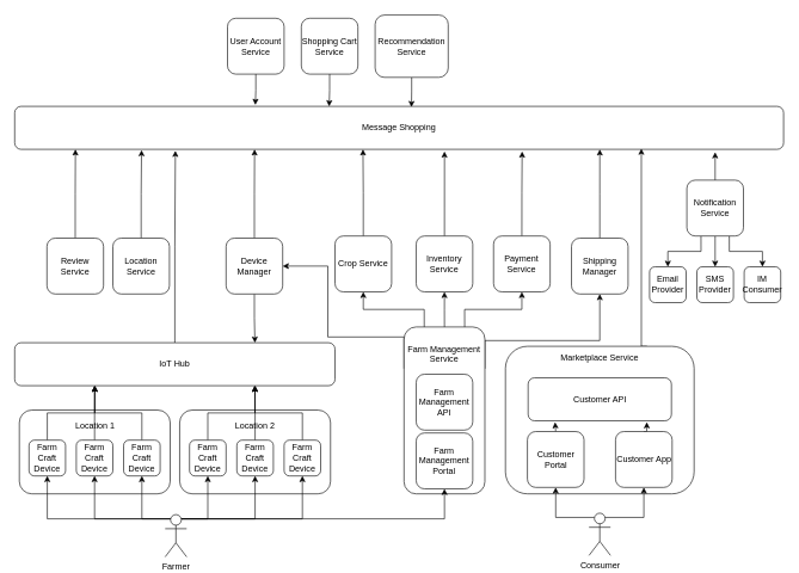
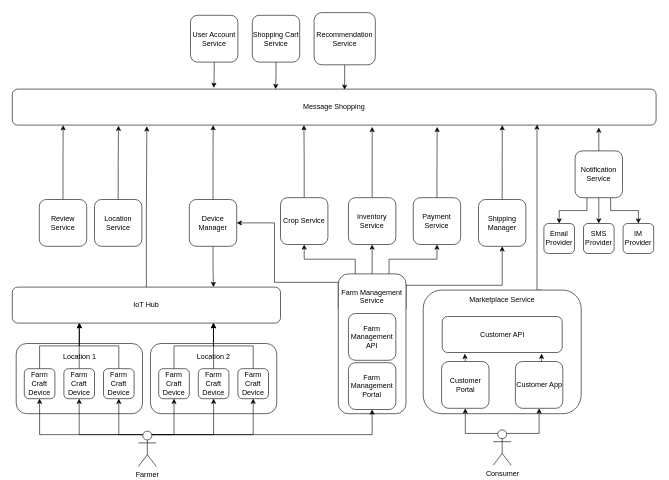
  <mxCell id="0" />
  <mxCell id="1" parent="0" />
  <mxCell id="2" style="edgeStyle=orthogonalEdgeStyle;rounded=0;orthogonalLoop=1;jettySize=auto;html=1;exitX=0.75;exitY=0;exitDx=0;exitDy=0;entryX=0.815;entryY=0.983;entryDx=0;entryDy=0;entryPerimeter=0;" parent="1" source="3" target="37" edge="1"><mxGeometry relative="1" as="geometry"><Array as="points"><mxPoint x="894" y="483" /></Array></mxGeometry></mxCell>
  <mxCell id="3" value="Marketplace Service&lt;br&gt;&lt;br&gt;&lt;br&gt;&lt;br&gt;&lt;br&gt;&lt;br&gt;&lt;br&gt;&lt;br&gt;&lt;br&gt;&lt;br&gt;&lt;br&gt;&lt;br&gt;&lt;br&gt;" style="rounded=1;whiteSpace=wrap;html=1;" parent="1" vertex="1"><mxGeometry x="704.84" y="483" width="263.31" height="206" as="geometry" /></mxCell>
  <mxCell id="4" style="edgeStyle=orthogonalEdgeStyle;rounded=0;orthogonalLoop=1;jettySize=auto;html=1;exitX=0.5;exitY=0;exitDx=0;exitDy=0;entryX=0.5;entryY=1;entryDx=0;entryDy=0;" parent="1" source="9" target="49" edge="1"><mxGeometry relative="1" as="geometry" /></mxCell>
  <mxCell id="5" style="edgeStyle=orthogonalEdgeStyle;rounded=0;orthogonalLoop=1;jettySize=auto;html=1;exitX=0.75;exitY=0;exitDx=0;exitDy=0;entryX=0.5;entryY=1;entryDx=0;entryDy=0;" parent="1" source="9" target="51" edge="1"><mxGeometry relative="1" as="geometry" /></mxCell>
  <mxCell id="6" style="edgeStyle=orthogonalEdgeStyle;rounded=0;orthogonalLoop=1;jettySize=auto;html=1;exitX=0.25;exitY=0;exitDx=0;exitDy=0;entryX=0.5;entryY=1;entryDx=0;entryDy=0;" parent="1" source="9" target="47" edge="1"><mxGeometry relative="1" as="geometry" /></mxCell>
  <mxCell id="7" style="edgeStyle=orthogonalEdgeStyle;rounded=0;orthogonalLoop=1;jettySize=auto;html=1;exitX=0;exitY=0.25;exitDx=0;exitDy=0;entryX=1;entryY=0.5;entryDx=0;entryDy=0;" parent="1" source="9" target="36" edge="1"><mxGeometry relative="1" as="geometry"><Array as="points"><mxPoint x="563" y="470" /><mxPoint x="457" y="470" /><mxPoint x="457" y="371" /></Array></mxGeometry></mxCell>
  <mxCell id="8" style="edgeStyle=orthogonalEdgeStyle;rounded=0;orthogonalLoop=1;jettySize=auto;html=1;exitX=1;exitY=0.25;exitDx=0;exitDy=0;entryX=0.5;entryY=1;entryDx=0;entryDy=0;" parent="1" source="9" target="62" edge="1"><mxGeometry relative="1" as="geometry"><Array as="points"><mxPoint x="676" y="475" /><mxPoint x="837" y="475" /></Array></mxGeometry></mxCell>
  <mxCell id="9" value="Farm Management Service&lt;br&gt;&lt;br&gt;&lt;br&gt;&lt;br&gt;&lt;br&gt;&lt;br&gt;&lt;br&gt;&lt;br&gt;&lt;br&gt;&lt;br&gt;&lt;br&gt;&lt;br&gt;" style="rounded=1;whiteSpace=wrap;html=1;" parent="1" vertex="1"><mxGeometry x="563.34" y="456" width="112.81" height="233" as="geometry" /></mxCell>
  <mxCell id="10" value="Location 2&lt;br&gt;&lt;br&gt;&lt;br&gt;&lt;br&gt;&lt;br&gt;&lt;br&gt;" style="rounded=1;whiteSpace=wrap;html=1;" parent="1" vertex="1"><mxGeometry x="250.25" y="572" width="210.5" height="117" as="geometry" /></mxCell>
  <mxCell id="11" value="Location 1&lt;br&gt;&lt;br&gt;&lt;br&gt;&lt;br&gt;&lt;br&gt;&lt;br&gt;" style="rounded=1;whiteSpace=wrap;html=1;" parent="1" vertex="1"><mxGeometry x="26.5" y="572" width="210.5" height="117" as="geometry" /></mxCell>
  <mxCell id="12" style="edgeStyle=orthogonalEdgeStyle;rounded=0;orthogonalLoop=1;jettySize=auto;html=1;exitX=0.5;exitY=0;exitDx=0;exitDy=0;entryX=0.25;entryY=1;entryDx=0;entryDy=0;" parent="1" source="13" target="33" edge="1"><mxGeometry relative="1" as="geometry" /></mxCell>
  <mxCell id="13" value="Farm&lt;br&gt;Craft Device" style="rounded=1;whiteSpace=wrap;html=1;" parent="1" vertex="1"><mxGeometry x="40" y="614" width="51" height="50" as="geometry" /></mxCell>
  <mxCell id="14" style="edgeStyle=orthogonalEdgeStyle;rounded=0;orthogonalLoop=1;jettySize=auto;html=1;exitX=0.75;exitY=0.1;exitDx=0;exitDy=0;exitPerimeter=0;entryX=0.5;entryY=1;entryDx=0;entryDy=0;" parent="1" source="21" target="27" edge="1"><mxGeometry relative="1" as="geometry" /></mxCell>
  <mxCell id="15" style="edgeStyle=orthogonalEdgeStyle;rounded=0;orthogonalLoop=1;jettySize=auto;html=1;exitX=0.75;exitY=0.1;exitDx=0;exitDy=0;exitPerimeter=0;entryX=0.5;entryY=1;entryDx=0;entryDy=0;" parent="1" source="21" target="29" edge="1"><mxGeometry relative="1" as="geometry" /></mxCell>
  <mxCell id="16" style="edgeStyle=orthogonalEdgeStyle;rounded=0;orthogonalLoop=1;jettySize=auto;html=1;exitX=0.75;exitY=0.1;exitDx=0;exitDy=0;exitPerimeter=0;entryX=0.5;entryY=1;entryDx=0;entryDy=0;" parent="1" source="21" target="31" edge="1"><mxGeometry relative="1" as="geometry" /></mxCell>
  <mxCell id="17" style="edgeStyle=orthogonalEdgeStyle;rounded=0;orthogonalLoop=1;jettySize=auto;html=1;exitX=0.25;exitY=0.1;exitDx=0;exitDy=0;exitPerimeter=0;entryX=0.5;entryY=1;entryDx=0;entryDy=0;" parent="1" source="21" target="25" edge="1"><mxGeometry relative="1" as="geometry" /></mxCell>
  <mxCell id="18" style="edgeStyle=orthogonalEdgeStyle;rounded=0;orthogonalLoop=1;jettySize=auto;html=1;exitX=0.25;exitY=0.1;exitDx=0;exitDy=0;exitPerimeter=0;entryX=0.5;entryY=1;entryDx=0;entryDy=0;" parent="1" source="21" target="23" edge="1"><mxGeometry relative="1" as="geometry" /></mxCell>
  <mxCell id="19" style="edgeStyle=orthogonalEdgeStyle;rounded=0;orthogonalLoop=1;jettySize=auto;html=1;exitX=0.25;exitY=0.1;exitDx=0;exitDy=0;exitPerimeter=0;entryX=0.5;entryY=1;entryDx=0;entryDy=0;" parent="1" source="21" target="13" edge="1"><mxGeometry relative="1" as="geometry" /></mxCell>
  <mxCell id="20" style="edgeStyle=orthogonalEdgeStyle;rounded=0;orthogonalLoop=1;jettySize=auto;html=1;exitX=0.75;exitY=0.1;exitDx=0;exitDy=0;exitPerimeter=0;entryX=0.5;entryY=1;entryDx=0;entryDy=0;" parent="1" source="21" target="53" edge="1"><mxGeometry relative="1" as="geometry" /></mxCell>
  <mxCell id="21" value="Farmer" style="shape=umlActor;verticalLabelPosition=bottom;verticalAlign=top;html=1;outlineConnect=0;" parent="1" vertex="1"><mxGeometry x="230" y="718" width="30" height="59" as="geometry" /></mxCell>
  <mxCell id="22" style="edgeStyle=orthogonalEdgeStyle;rounded=0;orthogonalLoop=1;jettySize=auto;html=1;exitX=0.5;exitY=0;exitDx=0;exitDy=0;entryX=0.25;entryY=1;entryDx=0;entryDy=0;" parent="1" source="23" target="33" edge="1"><mxGeometry relative="1" as="geometry" /></mxCell>
  <mxCell id="23" value="Farm&lt;br&gt;Craft&lt;br&gt;Device" style="rounded=1;whiteSpace=wrap;html=1;" parent="1" vertex="1"><mxGeometry x="106" y="614" width="51" height="50" as="geometry" /></mxCell>
  <mxCell id="24" style="edgeStyle=orthogonalEdgeStyle;rounded=0;orthogonalLoop=1;jettySize=auto;html=1;exitX=0.5;exitY=0;exitDx=0;exitDy=0;entryX=0.25;entryY=1;entryDx=0;entryDy=0;" parent="1" source="25" target="33" edge="1"><mxGeometry relative="1" as="geometry" /></mxCell>
  <mxCell id="25" value="Farm&lt;br&gt;Craft&lt;br&gt;Device" style="rounded=1;whiteSpace=wrap;html=1;" parent="1" vertex="1"><mxGeometry x="172" y="614" width="51" height="50" as="geometry" /></mxCell>
  <mxCell id="26" style="edgeStyle=orthogonalEdgeStyle;rounded=0;orthogonalLoop=1;jettySize=auto;html=1;exitX=0.5;exitY=0;exitDx=0;exitDy=0;entryX=0.75;entryY=1;entryDx=0;entryDy=0;" parent="1" source="27" target="33" edge="1"><mxGeometry relative="1" as="geometry" /></mxCell>
  <mxCell id="27" value="Farm&lt;br&gt;Craft&lt;br&gt;Device" style="rounded=1;whiteSpace=wrap;html=1;" parent="1" vertex="1"><mxGeometry x="264" y="614" width="51" height="50" as="geometry" /></mxCell>
  <mxCell id="28" style="edgeStyle=orthogonalEdgeStyle;rounded=0;orthogonalLoop=1;jettySize=auto;html=1;exitX=0.5;exitY=0;exitDx=0;exitDy=0;entryX=0.75;entryY=1;entryDx=0;entryDy=0;" parent="1" source="29" target="33" edge="1"><mxGeometry relative="1" as="geometry" /></mxCell>
  <mxCell id="29" value="Farm&lt;br&gt;Craft&lt;br&gt;Device" style="rounded=1;whiteSpace=wrap;html=1;" parent="1" vertex="1"><mxGeometry x="330" y="614" width="51" height="50" as="geometry" /></mxCell>
  <mxCell id="30" style="edgeStyle=orthogonalEdgeStyle;rounded=0;orthogonalLoop=1;jettySize=auto;html=1;exitX=0.5;exitY=0;exitDx=0;exitDy=0;entryX=0.75;entryY=1;entryDx=0;entryDy=0;" parent="1" source="31" target="33" edge="1"><mxGeometry relative="1" as="geometry" /></mxCell>
  <mxCell id="31" value="Farm&lt;br&gt;Craft&lt;br&gt;Device" style="rounded=1;whiteSpace=wrap;html=1;" parent="1" vertex="1"><mxGeometry x="396" y="614" width="51" height="50" as="geometry" /></mxCell>
  <mxCell id="32" style="edgeStyle=orthogonalEdgeStyle;rounded=0;orthogonalLoop=1;jettySize=auto;html=1;exitX=0.5;exitY=0;exitDx=0;exitDy=0;entryX=0.209;entryY=1.033;entryDx=0;entryDy=0;entryPerimeter=0;" parent="1" source="33" target="37" edge="1"><mxGeometry relative="1" as="geometry" /></mxCell>
  <mxCell id="33" value="IoT Hub" style="rounded=1;whiteSpace=wrap;html=1;" parent="1" vertex="1"><mxGeometry x="20" y="478" width="447" height="60" as="geometry" /></mxCell>
  <mxCell id="34" style="edgeStyle=orthogonalEdgeStyle;rounded=0;orthogonalLoop=1;jettySize=auto;html=1;exitX=0.5;exitY=1;exitDx=0;exitDy=0;entryX=0.75;entryY=0;entryDx=0;entryDy=0;" parent="1" source="36" target="33" edge="1"><mxGeometry relative="1" as="geometry" /></mxCell>
  <mxCell id="35" style="edgeStyle=orthogonalEdgeStyle;rounded=0;orthogonalLoop=1;jettySize=auto;html=1;exitX=0.5;exitY=0;exitDx=0;exitDy=0;entryX=0.312;entryY=1;entryDx=0;entryDy=0;entryPerimeter=0;" parent="1" source="36" target="37" edge="1"><mxGeometry relative="1" as="geometry" /></mxCell>
  <mxCell id="36" value="Device Manager" style="rounded=1;whiteSpace=wrap;html=1;" parent="1" vertex="1"><mxGeometry x="315" y="332" width="79" height="78" as="geometry" /></mxCell>
  <mxCell id="37" value="Message Shopping" style="rounded=1;whiteSpace=wrap;html=1;" parent="1" vertex="1"><mxGeometry x="20" y="148" width="1073" height="60" as="geometry" /></mxCell>
  <mxCell id="38" style="edgeStyle=orthogonalEdgeStyle;rounded=0;orthogonalLoop=1;jettySize=auto;html=1;exitX=0.5;exitY=0;exitDx=0;exitDy=0;entryX=0.911;entryY=1.067;entryDx=0;entryDy=0;entryPerimeter=0;" parent="1" source="42" target="37" edge="1"><mxGeometry relative="1" as="geometry" /></mxCell>
  <mxCell id="39" style="edgeStyle=orthogonalEdgeStyle;rounded=0;orthogonalLoop=1;jettySize=auto;html=1;exitX=0.25;exitY=1;exitDx=0;exitDy=0;entryX=0.5;entryY=0;entryDx=0;entryDy=0;" parent="1" source="42" target="43" edge="1"><mxGeometry relative="1" as="geometry" /></mxCell>
  <mxCell id="40" style="edgeStyle=orthogonalEdgeStyle;rounded=0;orthogonalLoop=1;jettySize=auto;html=1;exitX=0.5;exitY=1;exitDx=0;exitDy=0;entryX=0.5;entryY=0;entryDx=0;entryDy=0;" parent="1" source="42" target="44" edge="1"><mxGeometry relative="1" as="geometry" /></mxCell>
  <mxCell id="41" style="edgeStyle=orthogonalEdgeStyle;rounded=0;orthogonalLoop=1;jettySize=auto;html=1;exitX=0.75;exitY=1;exitDx=0;exitDy=0;" parent="1" source="42" target="45" edge="1"><mxGeometry relative="1" as="geometry" /></mxCell>
  <mxCell id="42" value="Notification Service" style="rounded=1;whiteSpace=wrap;html=1;" parent="1" vertex="1"><mxGeometry x="958" y="251" width="79" height="78" as="geometry" /></mxCell>
  <mxCell id="43" value="Email Provider" style="rounded=1;whiteSpace=wrap;html=1;" parent="1" vertex="1"><mxGeometry x="906" y="372" width="51" height="50" as="geometry" /></mxCell>
  <mxCell id="44" value="SMS Provider" style="rounded=1;whiteSpace=wrap;html=1;" parent="1" vertex="1"><mxGeometry x="972" y="372" width="51" height="50" as="geometry" /></mxCell>
- <mxCell id="45" value="IM Consumer" style="rounded=1;whiteSpace=wrap;html=1;" parent="1" vertex="1"><mxGeometry x="1038" y="372" width="51" height="50" as="geometry" /></mxCell>
+ <mxCell id="45" value="IM Provider" style="rounded=1;whiteSpace=wrap;html=1;" parent="1" vertex="1"><mxGeometry x="1038" y="372" width="51" height="50" as="geometry" /></mxCell>
  <mxCell id="46" style="edgeStyle=orthogonalEdgeStyle;rounded=0;orthogonalLoop=1;jettySize=auto;html=1;exitX=0.5;exitY=0;exitDx=0;exitDy=0;entryX=0.453;entryY=1;entryDx=0;entryDy=0;entryPerimeter=0;" parent="1" source="47" target="37" edge="1"><mxGeometry relative="1" as="geometry" /></mxCell>
  <mxCell id="47" value="Crop Service" style="rounded=1;whiteSpace=wrap;html=1;" parent="1" vertex="1"><mxGeometry x="467" y="329" width="79" height="78" as="geometry" /></mxCell>
  <mxCell id="48" style="edgeStyle=orthogonalEdgeStyle;rounded=0;orthogonalLoop=1;jettySize=auto;html=1;exitX=0.5;exitY=0;exitDx=0;exitDy=0;entryX=0.559;entryY=1.05;entryDx=0;entryDy=0;entryPerimeter=0;" parent="1" source="49" target="37" edge="1"><mxGeometry relative="1" as="geometry" /></mxCell>
  <mxCell id="49" value="Inventory Service" style="rounded=1;whiteSpace=wrap;html=1;" parent="1" vertex="1"><mxGeometry x="580.25" y="329" width="79" height="78" as="geometry" /></mxCell>
  <mxCell id="50" style="edgeStyle=orthogonalEdgeStyle;rounded=0;orthogonalLoop=1;jettySize=auto;html=1;exitX=0.5;exitY=0;exitDx=0;exitDy=0;entryX=0.66;entryY=1.05;entryDx=0;entryDy=0;entryPerimeter=0;" parent="1" source="51" target="37" edge="1"><mxGeometry relative="1" as="geometry" /></mxCell>
  <mxCell id="51" value="Payment Service" style="rounded=1;whiteSpace=wrap;html=1;" parent="1" vertex="1"><mxGeometry x="688.25" y="329" width="79" height="78" as="geometry" /></mxCell>
  <mxCell id="52" value="Farm Management API" style="rounded=1;whiteSpace=wrap;html=1;" parent="1" vertex="1"><mxGeometry x="580.26" y="522" width="79" height="78" as="geometry" /></mxCell>
  <mxCell id="53" value="Farm Management Portal" style="rounded=1;whiteSpace=wrap;html=1;" parent="1" vertex="1"><mxGeometry x="580.25" y="604" width="79" height="78" as="geometry" /></mxCell>
  <mxCell id="54" style="edgeStyle=orthogonalEdgeStyle;rounded=0;orthogonalLoop=1;jettySize=auto;html=1;exitX=0.25;exitY=0.1;exitDx=0;exitDy=0;exitPerimeter=0;entryX=0.5;entryY=1;entryDx=0;entryDy=0;" parent="1" source="56" target="58" edge="1"><mxGeometry relative="1" as="geometry" /></mxCell>
  <mxCell id="55" style="edgeStyle=orthogonalEdgeStyle;rounded=0;orthogonalLoop=1;jettySize=auto;html=1;exitX=0.75;exitY=0.1;exitDx=0;exitDy=0;exitPerimeter=0;entryX=0.5;entryY=1;entryDx=0;entryDy=0;" parent="1" source="56" target="60" edge="1"><mxGeometry relative="1" as="geometry" /></mxCell>
  <mxCell id="56" value="Consumer" style="shape=umlActor;verticalLabelPosition=bottom;verticalAlign=top;html=1;outlineConnect=0;" parent="1" vertex="1"><mxGeometry x="821.5" y="716" width="30" height="59" as="geometry" /></mxCell>
  <mxCell id="57" style="edgeStyle=orthogonalEdgeStyle;rounded=0;orthogonalLoop=1;jettySize=auto;html=1;exitX=0.5;exitY=0;exitDx=0;exitDy=0;entryX=0.188;entryY=1.033;entryDx=0;entryDy=0;entryPerimeter=0;" parent="1" source="58" target="71" edge="1"><mxGeometry relative="1" as="geometry" /></mxCell>
  <mxCell id="58" value="Customer Portal" style="rounded=1;whiteSpace=wrap;html=1;" parent="1" vertex="1"><mxGeometry x="735.5" y="602" width="79" height="78" as="geometry" /></mxCell>
  <mxCell id="59" style="edgeStyle=orthogonalEdgeStyle;rounded=0;orthogonalLoop=1;jettySize=auto;html=1;exitX=0.5;exitY=0;exitDx=0;exitDy=0;entryX=0.828;entryY=1.033;entryDx=0;entryDy=0;entryPerimeter=0;" parent="1" source="60" target="71" edge="1"><mxGeometry relative="1" as="geometry" /></mxCell>
  <mxCell id="60" value="Customer App" style="rounded=1;whiteSpace=wrap;html=1;" parent="1" vertex="1"><mxGeometry x="858.5" y="602" width="79" height="78" as="geometry" /></mxCell>
  <mxCell id="61" style="edgeStyle=orthogonalEdgeStyle;rounded=0;orthogonalLoop=1;jettySize=auto;html=1;exitX=0.5;exitY=0;exitDx=0;exitDy=0;entryX=0.761;entryY=1;entryDx=0;entryDy=0;entryPerimeter=0;" parent="1" source="62" target="37" edge="1"><mxGeometry relative="1" as="geometry" /></mxCell>
  <mxCell id="62" value="Shipping Manager" style="rounded=1;whiteSpace=wrap;html=1;" parent="1" vertex="1"><mxGeometry x="797" y="332" width="79" height="78" as="geometry" /></mxCell>
  <mxCell id="63" style="edgeStyle=orthogonalEdgeStyle;rounded=0;orthogonalLoop=1;jettySize=auto;html=1;exitX=0.5;exitY=0;exitDx=0;exitDy=0;entryX=0.165;entryY=1.017;entryDx=0;entryDy=0;entryPerimeter=0;" parent="1" source="64" target="37" edge="1"><mxGeometry relative="1" as="geometry" /></mxCell>
  <mxCell id="64" value="Location Service" style="rounded=1;whiteSpace=wrap;html=1;" parent="1" vertex="1"><mxGeometry x="157" y="332" width="79" height="78" as="geometry" /></mxCell>
  <mxCell id="65" style="edgeStyle=orthogonalEdgeStyle;rounded=0;orthogonalLoop=1;jettySize=auto;html=1;exitX=0.5;exitY=0;exitDx=0;exitDy=0;entryX=0.079;entryY=1;entryDx=0;entryDy=0;entryPerimeter=0;" parent="1" source="66" target="37" edge="1"><mxGeometry relative="1" as="geometry" /></mxCell>
  <mxCell id="66" value="Review Service" style="rounded=1;whiteSpace=wrap;html=1;" parent="1" vertex="1"><mxGeometry x="65" y="332" width="79" height="78" as="geometry" /></mxCell>
  <mxCell id="67" style="edgeStyle=orthogonalEdgeStyle;rounded=0;orthogonalLoop=1;jettySize=auto;html=1;exitX=0.5;exitY=1;exitDx=0;exitDy=0;entryX=0.313;entryY=-0.033;entryDx=0;entryDy=0;entryPerimeter=0;" parent="1" source="68" target="37" edge="1"><mxGeometry relative="1" as="geometry" /></mxCell>
  <mxCell id="68" value="User Account Service" style="rounded=1;whiteSpace=wrap;html=1;" parent="1" vertex="1"><mxGeometry x="317" y="25" width="79" height="78" as="geometry" /></mxCell>
  <mxCell id="69" style="edgeStyle=orthogonalEdgeStyle;rounded=0;orthogonalLoop=1;jettySize=auto;html=1;exitX=0.5;exitY=1;exitDx=0;exitDy=0;entryX=0.409;entryY=0;entryDx=0;entryDy=0;entryPerimeter=0;" parent="1" source="70" target="37" edge="1"><mxGeometry relative="1" as="geometry" /></mxCell>
  <mxCell id="70" value="Shopping Cart Service" style="rounded=1;whiteSpace=wrap;html=1;" parent="1" vertex="1"><mxGeometry x="420" y="25" width="79" height="78" as="geometry" /></mxCell>
  <mxCell id="71" value="Customer API" style="rounded=1;whiteSpace=wrap;html=1;" parent="1" vertex="1"><mxGeometry x="736.5" y="527" width="200" height="60" as="geometry" /></mxCell>
  <mxCell id="72" style="edgeStyle=orthogonalEdgeStyle;rounded=0;orthogonalLoop=1;jettySize=auto;html=1;exitX=0.5;exitY=1;exitDx=0;exitDy=0;entryX=0.516;entryY=0.017;entryDx=0;entryDy=0;entryPerimeter=0;" parent="1" source="73" target="37" edge="1"><mxGeometry relative="1" as="geometry" /></mxCell>
  <mxCell id="73" value="Recommendation Service" style="rounded=1;whiteSpace=wrap;html=1;" parent="1" vertex="1"><mxGeometry x="523" y="20.5" width="102" height="87" as="geometry" /></mxCell>
